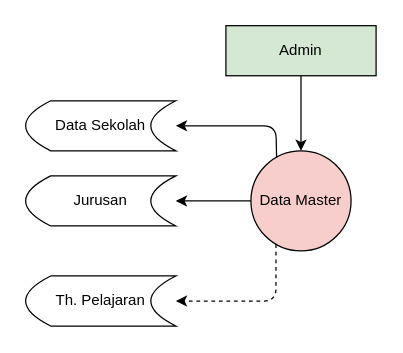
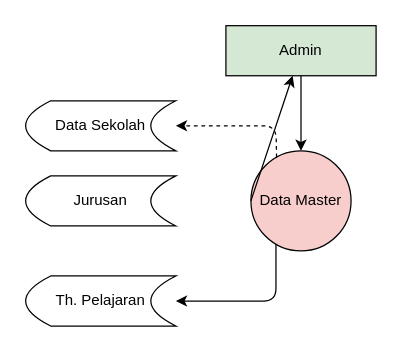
  <mxCell id="0" />
  <mxCell id="1" parent="0" />
  <mxCell id="2" value="Data Master" style="ellipse;whiteSpace=wrap;html=1;aspect=fixed;fillColor=#f8cecc;" vertex="1" parent="1"><mxGeometry x="200" y="120" width="80" height="80" as="geometry" /></mxCell>
  <mxCell id="3" value="Admin" style="rounded=0;whiteSpace=wrap;html=1;fillColor=#d5e8d4;" vertex="1" parent="1"><mxGeometry x="180" y="20" width="120" height="40" as="geometry" /></mxCell>
  <mxCell id="4" value="Data Sekolah" style="shape=dataStorage;whiteSpace=wrap;html=1;fixedSize=1;" vertex="1" parent="1"><mxGeometry x="20" y="80" width="120" height="40" as="geometry" /></mxCell>
- <mxCell id="5" value="" style="endArrow=classic;html=1;entryX=1;entryY=0.5;entryDx=0;entryDy=0;exitX=0.256;exitY=0.065;exitDx=0;exitDy=0;exitPerimeter=0;" edge="1" parent="1" source="2" target="4"><mxGeometry width="50" height="50" relative="1" as="geometry"><mxPoint x="165" y="210" as="sourcePoint" /><mxPoint x="215" y="160" as="targetPoint" /><Array as="points"><mxPoint x="220" y="100" /></Array></mxGeometry></mxCell>
+ <mxCell id="5" value="" style="endArrow=classic;html=1;entryX=1;entryY=0.5;entryDx=0;entryDy=0;exitX=0.256;exitY=0.065;exitDx=0;exitDy=0;exitPerimeter=0;dashed=1;" edge="1" parent="1" source="2" target="4"><mxGeometry width="50" height="50" relative="1" as="geometry"><mxPoint x="165" y="210" as="sourcePoint" /><mxPoint x="215" y="160" as="targetPoint" /><Array as="points"><mxPoint x="220" y="100" /></Array></mxGeometry></mxCell>
  <mxCell id="6" value="" style="endArrow=classic;html=1;exitX=0.5;exitY=1;exitDx=0;exitDy=0;" edge="1" parent="1" source="3"><mxGeometry width="50" height="50" relative="1" as="geometry"><mxPoint x="190" y="190" as="sourcePoint" /><mxPoint x="240" y="120" as="targetPoint" /></mxGeometry></mxCell>
  <mxCell id="7" value="Jurusan" style="shape=dataStorage;whiteSpace=wrap;html=1;fixedSize=1;" vertex="1" parent="1"><mxGeometry x="20" y="140" width="120" height="40" as="geometry" /></mxCell>
- <mxCell id="8" value="" style="endArrow=classic;html=1;entryX=1;entryY=0.5;entryDx=0;entryDy=0;exitX=0;exitY=0.5;exitDx=0;exitDy=0;" edge="1" parent="1" source="2" target="7"><mxGeometry width="50" height="50" relative="1" as="geometry"><mxPoint x="180" y="135" as="sourcePoint" /><mxPoint x="230" y="85" as="targetPoint" /></mxGeometry></mxCell>
+ <mxCell id="8" value="" style="endArrow=classic;html=1;exitX=0;exitY=0.5;exitDx=0;exitDy=0;" edge="1" parent="1" source="2" target="3"><mxGeometry width="50" height="50" relative="1" as="geometry"><mxPoint x="180" y="135" as="sourcePoint" /><mxPoint x="230" y="85" as="targetPoint" /></mxGeometry></mxCell>
  <mxCell id="9" value="&lt;span&gt;Th. Pelajaran&lt;/span&gt;" style="shape=dataStorage;whiteSpace=wrap;html=1;fixedSize=1;" vertex="1" parent="1"><mxGeometry x="20" y="220" width="120" height="40" as="geometry" /></mxCell>
- <mxCell id="10" value="" style="endArrow=classic;html=1;entryX=1;entryY=0.5;entryDx=0;entryDy=0;exitX=0.25;exitY=0.934;exitDx=0;exitDy=0;exitPerimeter=0;dashed=1;" edge="1" parent="1" source="2" target="9"><mxGeometry width="50" height="50" relative="1" as="geometry"><mxPoint x="325" y="340" as="sourcePoint" /><mxPoint x="375" y="290" as="targetPoint" /><Array as="points"><mxPoint x="220" y="240" /></Array></mxGeometry></mxCell>
+ <mxCell id="10" value="" style="endArrow=classic;html=1;entryX=1;entryY=0.5;entryDx=0;entryDy=0;exitX=0.25;exitY=0.934;exitDx=0;exitDy=0;exitPerimeter=0;" edge="1" parent="1" source="2" target="9"><mxGeometry width="50" height="50" relative="1" as="geometry"><mxPoint x="325" y="340" as="sourcePoint" /><mxPoint x="375" y="290" as="targetPoint" /><Array as="points"><mxPoint x="220" y="240" /></Array></mxGeometry></mxCell>
